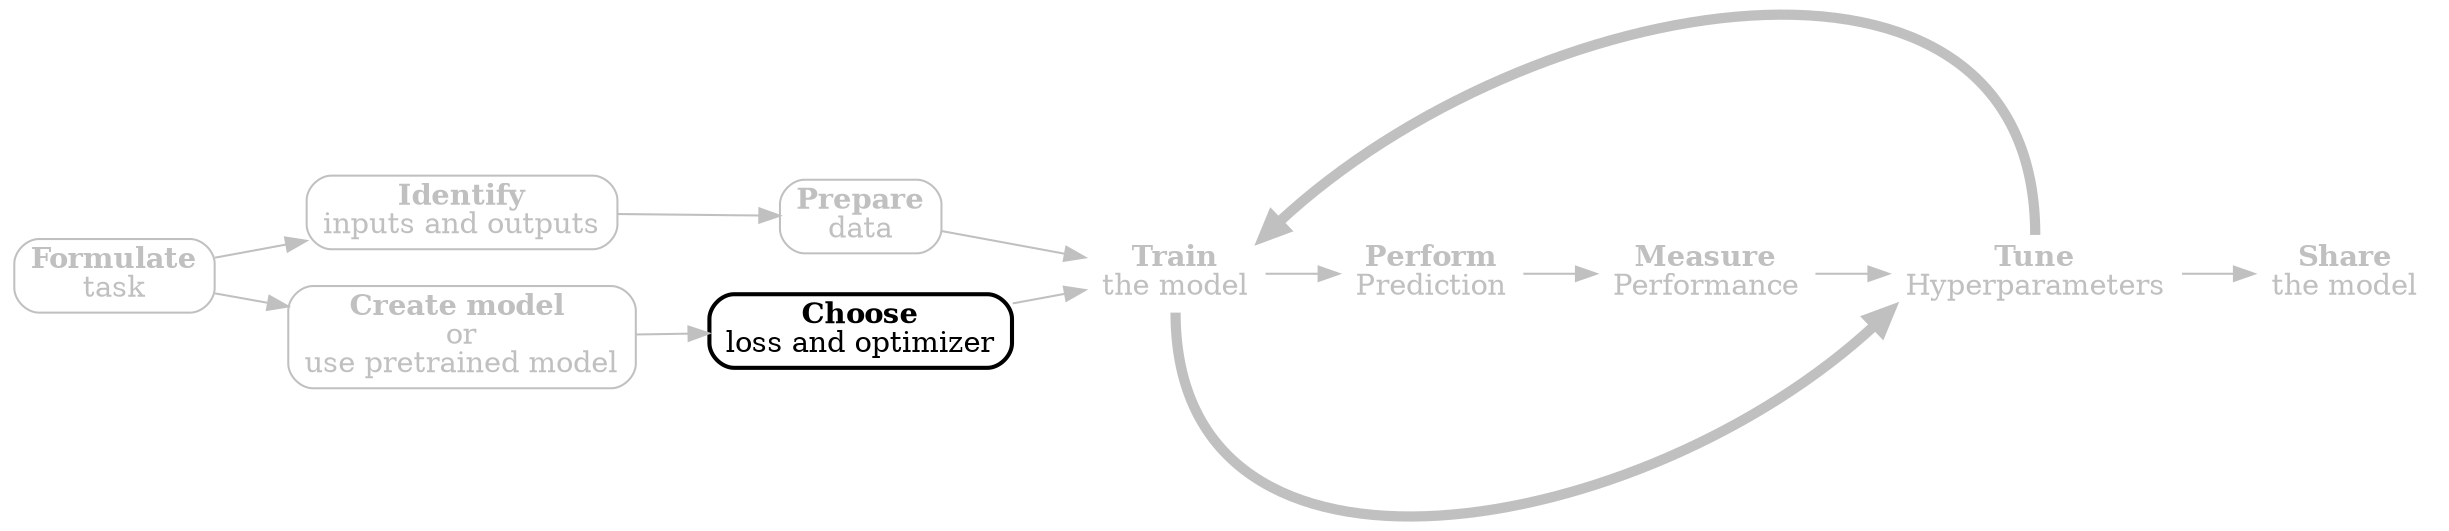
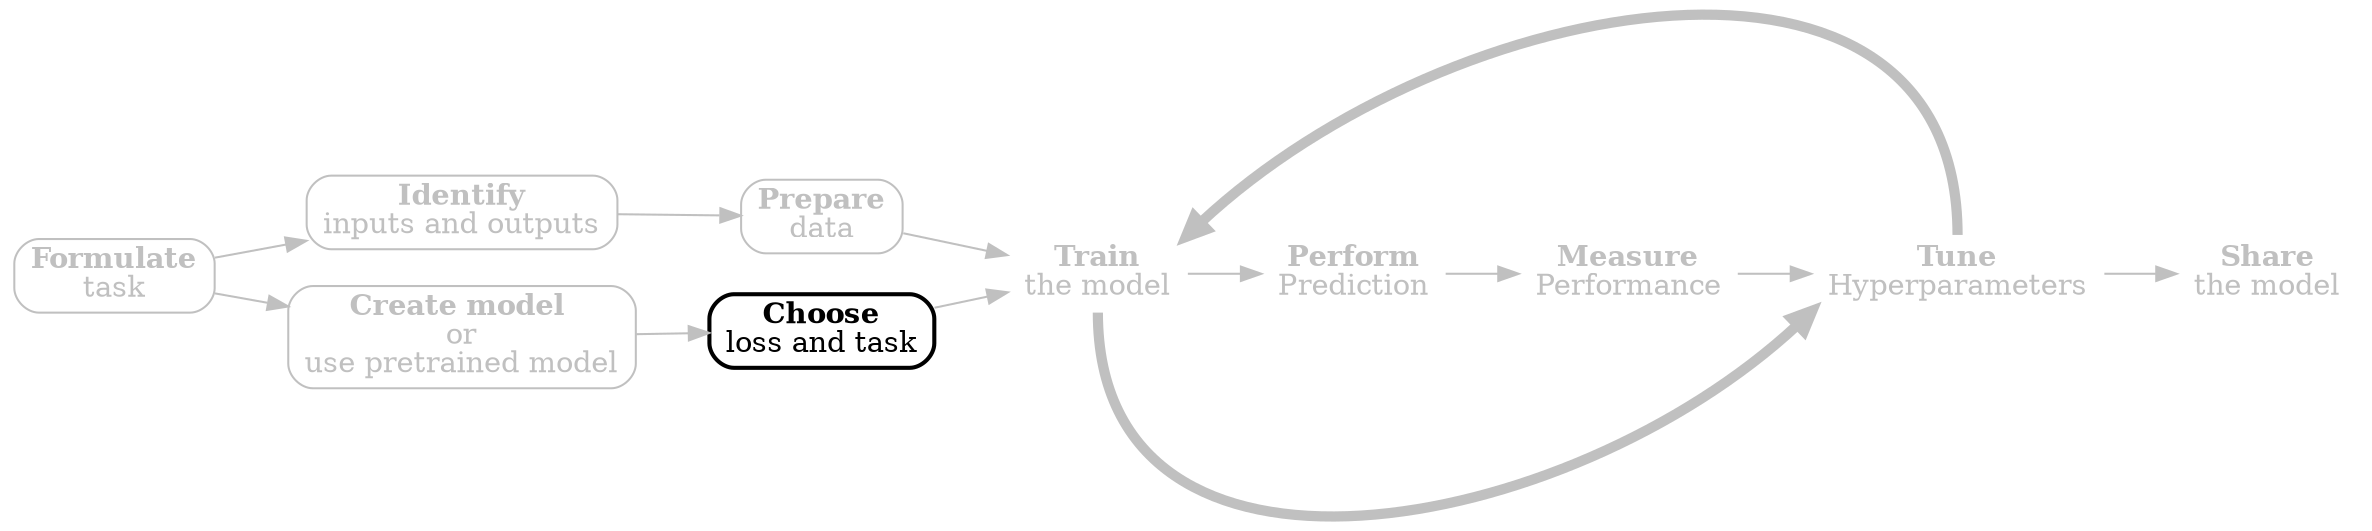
  digraph {
    rankdir=LR
    node [color=white fontcolor=grey shape=rect style=rounded]
    edge [color=grey]
    n1 [label=<<B>Train</B><BR/>the model>]
    n2 [label=<<B>Perform</B><BR/>Prediction>]
    n3 [label=<<B>Measure</B><BR/>Performance>]
    n4 [label=<<B>Tune</B><BR/>Hyperparameters>]
    n5 [label=<<B>Share</B><BR/>the model>]
    n6 [color=grey label=<<B>Formulate</B><BR/>task>]
    n7 [color=grey label=<<B>Identify</B><BR/>inputs and outputs>]
    n8 [color=grey label=<<B>Create model </B><BR/>or<BR/>use pretrained model>]
    n9 [color=grey label=<<B>Prepare</B><BR/>data>]
-   n10 [color=black fontcolor=black label=<<B>Choose</B><BR/>loss and optimizer> penwidth=2]
+   n10 [color=black fontcolor=black label=<<B>Choose</B><BR/>loss and task> penwidth=2]
    subgraph sub_1 {
      n1
      n2
      n3
      n4
      n5
    }
    n1 -> n2
    n1 -> n4 [headport=sw penwidth=5 tailport=s]
    n2 -> n3
    n3 -> n4
    n4 -> n1 [headport=ne penwidth=5 tailport=n]
    n4 -> n5
    n6 -> n7
    n6 -> n8
    n7 -> n9
    n8 -> n10
    n9 -> n1
    n10 -> n1
  }
